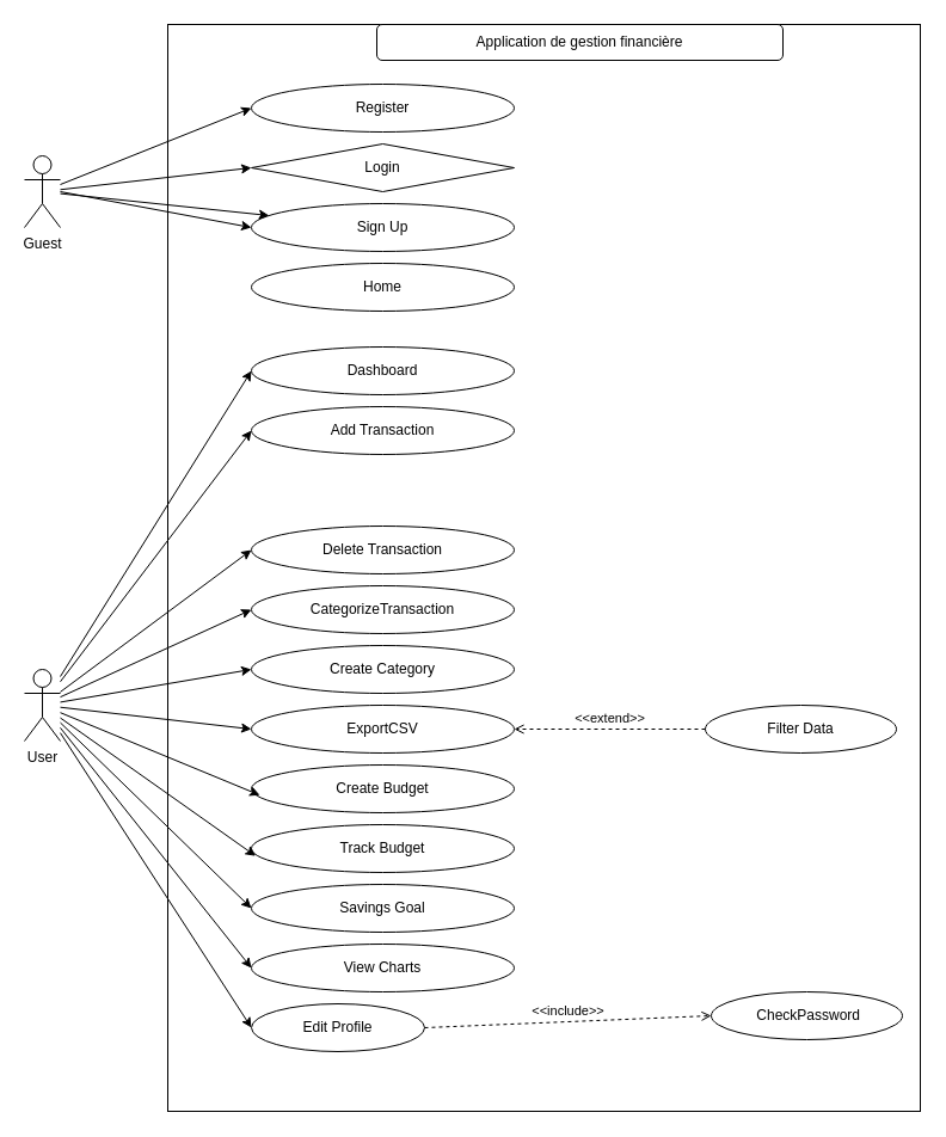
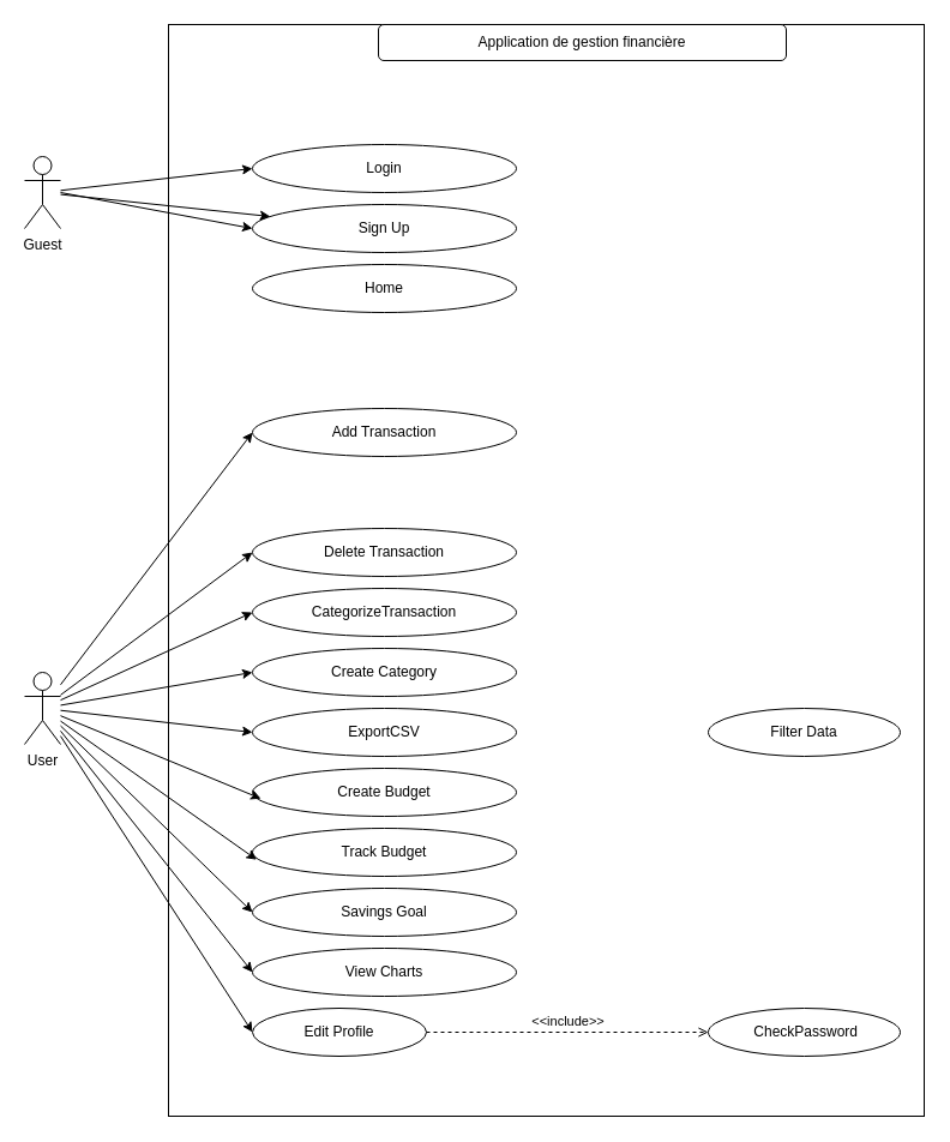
  <mxCell id="0" />
  <mxCell id="1" parent="0" />
  <mxCell id="2" value="" style="rounded=0;whiteSpace=wrap;html=1;" parent="1" vertex="1"><mxGeometry x="140" y="20" width="630" height="910" as="geometry" /></mxCell>
  <mxCell id="3" value="Guest" style="shape=umlActor;verticalLabelPosition=bottom;verticalAlign=top;html=1;outlineConnect=0;" parent="1" vertex="1"><mxGeometry x="20" y="130" width="30" height="60" as="geometry" /></mxCell>
- <mxCell id="4" style="edgeStyle=none;html=1;entryX=0;entryY=0.5;entryDx=0;entryDy=0;" edge="1" parent="1" source="12" target="22"><mxGeometry relative="1" as="geometry"><mxPoint x="70" y="410" as="sourcePoint" /></mxGeometry></mxCell>
  <mxCell id="5" style="edgeStyle=none;html=1;entryX=0;entryY=0.5;entryDx=0;entryDy=0;" edge="1" parent="1" source="12" target="23"><mxGeometry relative="1" as="geometry" /></mxCell>
  <mxCell id="6" style="edgeStyle=none;html=1;entryX=0;entryY=0.5;entryDx=0;entryDy=0;" edge="1" parent="1" source="12" target="25"><mxGeometry relative="1" as="geometry" /></mxCell>
  <mxCell id="7" style="edgeStyle=none;html=1;entryX=0;entryY=0.5;entryDx=0;entryDy=0;" edge="1" parent="1" source="12" target="26"><mxGeometry relative="1" as="geometry" /></mxCell>
  <mxCell id="8" style="edgeStyle=none;html=1;entryX=0;entryY=0.5;entryDx=0;entryDy=0;" edge="1" parent="1" source="12" target="27"><mxGeometry relative="1" as="geometry" /></mxCell>
  <mxCell id="9" style="edgeStyle=none;html=1;entryX=0;entryY=0.5;entryDx=0;entryDy=0;" edge="1" parent="1" source="12" target="31"><mxGeometry relative="1" as="geometry" /></mxCell>
  <mxCell id="10" style="edgeStyle=none;html=1;entryX=0;entryY=0.5;entryDx=0;entryDy=0;" edge="1" parent="1" source="12" target="32"><mxGeometry relative="1" as="geometry" /></mxCell>
  <mxCell id="11" style="edgeStyle=none;html=1;entryX=0;entryY=0.5;entryDx=0;entryDy=0;" edge="1" parent="1" source="12" target="33"><mxGeometry relative="1" as="geometry" /></mxCell>
  <mxCell id="12" value="User" style="shape=umlActor;verticalLabelPosition=bottom;verticalAlign=top;html=1;outlineConnect=0;" parent="1" vertex="1"><mxGeometry x="20" y="560" width="30" height="60" as="geometry" /></mxCell>
- <mxCell id="13" value="Register" style="ellipse;whiteSpace=wrap;html=1;" parent="1" vertex="1"><mxGeometry x="210" y="70" width="220" height="40" as="geometry" /></mxCell>
- <mxCell id="14" value="Login" style="rhombus;whiteSpace=wrap;html=1;" vertex="1" parent="1"><mxGeometry x="210" y="120" width="220" height="40" as="geometry" /></mxCell>
+ <mxCell id="14" value="Login" style="ellipse;whiteSpace=wrap;html=1;" vertex="1" parent="1"><mxGeometry x="210" y="120" width="220" height="40" as="geometry" /></mxCell>
  <mxCell id="15" value="Sign Up" style="ellipse;whiteSpace=wrap;html=1;" vertex="1" parent="1"><mxGeometry x="210" y="170" width="220" height="40" as="geometry" /></mxCell>
  <mxCell id="16" value="Home" style="ellipse;whiteSpace=wrap;html=1;" vertex="1" parent="1"><mxGeometry x="210" y="220" width="220" height="40" as="geometry" /></mxCell>
- <mxCell id="17" value="" style="endArrow=classic;html=1;entryX=0;entryY=0.5;entryDx=0;entryDy=0;" edge="1" parent="1" source="3" target="13"><mxGeometry width="50" height="50" relative="1" as="geometry"><mxPoint x="140" y="290" as="sourcePoint" /><mxPoint x="190" y="240" as="targetPoint" /></mxGeometry></mxCell>
  <mxCell id="18" value="" style="endArrow=classic;html=1;entryX=0;entryY=0.5;entryDx=0;entryDy=0;" edge="1" parent="1" source="3" target="14"><mxGeometry width="50" height="50" relative="1" as="geometry"><mxPoint x="80" y="164" as="sourcePoint" /><mxPoint x="300" y="80" as="targetPoint" /></mxGeometry></mxCell>
  <mxCell id="19" value="" style="endArrow=classic;html=1;entryX=0;entryY=0.5;entryDx=0;entryDy=0;" edge="1" parent="1" target="15"><mxGeometry width="50" height="50" relative="1" as="geometry"><mxPoint x="50" y="160" as="sourcePoint" /><mxPoint x="310" y="90" as="targetPoint" /></mxGeometry></mxCell>
  <mxCell id="20" value="" style="endArrow=classic;html=1;" edge="1" parent="1" source="3" target="15"><mxGeometry width="50" height="50" relative="1" as="geometry"><mxPoint x="100" y="184" as="sourcePoint" /><mxPoint x="320" y="100" as="targetPoint" /></mxGeometry></mxCell>
  <mxCell id="21" value="Application de gestion financière" style="rounded=1;whiteSpace=wrap;html=1;" vertex="1" parent="1"><mxGeometry x="315" y="20" width="340" height="30" as="geometry" /></mxCell>
- <mxCell id="22" value="Dashboard" style="ellipse;whiteSpace=wrap;html=1;" vertex="1" parent="1"><mxGeometry x="210" y="290" width="220" height="40" as="geometry" /></mxCell>
  <mxCell id="23" value="Add Transaction" style="ellipse;whiteSpace=wrap;html=1;" vertex="1" parent="1"><mxGeometry x="210" y="340" width="220" height="40" as="geometry" /></mxCell>
  <mxCell id="24" value="Delete Transaction" style="ellipse;whiteSpace=wrap;html=1;" vertex="1" parent="1"><mxGeometry x="210" y="440" width="220" height="40" as="geometry" /></mxCell>
  <mxCell id="25" value="CategorizeTransaction" style="ellipse;whiteSpace=wrap;html=1;" vertex="1" parent="1"><mxGeometry x="210" y="490" width="220" height="40" as="geometry" /></mxCell>
  <mxCell id="26" value="Create Category" style="ellipse;whiteSpace=wrap;html=1;" vertex="1" parent="1"><mxGeometry x="210" y="540" width="220" height="40" as="geometry" /></mxCell>
  <mxCell id="27" value="ExportCSV" style="ellipse;whiteSpace=wrap;html=1;" vertex="1" parent="1"><mxGeometry x="210" y="590" width="220" height="40" as="geometry" /></mxCell>
  <mxCell id="28" value="Filter Data" style="ellipse;whiteSpace=wrap;html=1;" vertex="1" parent="1"><mxGeometry x="590" y="590" width="160" height="40" as="geometry" /></mxCell>
  <mxCell id="29" value="Create Budget" style="ellipse;whiteSpace=wrap;html=1;" vertex="1" parent="1"><mxGeometry x="210" y="640" width="220" height="40" as="geometry" /></mxCell>
  <mxCell id="30" value="Track Budget" style="ellipse;whiteSpace=wrap;html=1;" vertex="1" parent="1"><mxGeometry x="210" y="690" width="220" height="40" as="geometry" /></mxCell>
  <mxCell id="31" value="Savings Goal" style="ellipse;whiteSpace=wrap;html=1;" vertex="1" parent="1"><mxGeometry x="210" y="740" width="220" height="40" as="geometry" /></mxCell>
  <mxCell id="32" value="View Charts" style="ellipse;whiteSpace=wrap;html=1;" vertex="1" parent="1"><mxGeometry x="210" y="790" width="220" height="40" as="geometry" /></mxCell>
  <mxCell id="33" value="Edit Profile" style="ellipse;whiteSpace=wrap;html=1;" vertex="1" parent="1"><mxGeometry x="210" y="840" width="145" height="40" as="geometry" /></mxCell>
- <mxCell id="34" value="&amp;nbsp;CheckPassword" style="ellipse;whiteSpace=wrap;html=1;" vertex="1" parent="1"><mxGeometry x="595" y="830" width="160" height="40" as="geometry" /></mxCell>
+ <mxCell id="34" value="&amp;nbsp;CheckPassword" style="ellipse;whiteSpace=wrap;html=1;" vertex="1" parent="1"><mxGeometry x="590" y="840" width="160" height="40" as="geometry" /></mxCell>
  <mxCell id="35" style="edgeStyle=none;html=1;entryX=0;entryY=0.5;entryDx=0;entryDy=0;" edge="1" parent="1" source="12" target="24"><mxGeometry relative="1" as="geometry" /></mxCell>
  <mxCell id="36" style="edgeStyle=none;html=1;entryX=0.032;entryY=0.632;entryDx=0;entryDy=0;entryPerimeter=0;" edge="1" parent="1" source="12" target="29"><mxGeometry relative="1" as="geometry" /></mxCell>
  <mxCell id="37" style="edgeStyle=none;html=1;entryX=0.016;entryY=0.655;entryDx=0;entryDy=0;entryPerimeter=0;" edge="1" parent="1" source="12" target="30"><mxGeometry relative="1" as="geometry" /></mxCell>
  <mxCell id="38" value="&amp;lt;&amp;lt;include&amp;gt;&amp;gt;" style="endArrow=open;html=1;rounded=0;align=center;verticalAlign=bottom;dashed=1;endFill=0;labelBackgroundColor=none;exitX=1;exitY=0.5;exitDx=0;exitDy=0;entryX=0;entryY=0.5;entryDx=0;entryDy=0;" edge="1" parent="1" source="33" target="34"><mxGeometry relative="1" as="geometry"><mxPoint x="430" y="859.55" as="sourcePoint" /><mxPoint x="590" y="859.55" as="targetPoint" /></mxGeometry></mxCell>
  <mxCell id="39" value="" style="resizable=0;html=1;align=center;verticalAlign=top;labelBackgroundColor=none;" connectable="0" vertex="1" parent="38"><mxGeometry relative="1" as="geometry" /></mxCell>
- <mxCell id="40" value="&amp;lt;&amp;lt;extend&amp;gt;&amp;gt;" style="endArrow=open;html=1;rounded=0;align=center;verticalAlign=bottom;dashed=1;endFill=0;labelBackgroundColor=none;exitX=0;exitY=0.5;exitDx=0;exitDy=0;entryX=1;entryY=0.5;entryDx=0;entryDy=0;" edge="1" parent="1" source="28" target="27"><mxGeometry relative="1" as="geometry"><mxPoint x="430" y="609.55" as="sourcePoint" /><mxPoint x="590" y="609.55" as="targetPoint" /></mxGeometry></mxCell>
- <mxCell id="41" value="" style="resizable=0;html=1;align=center;verticalAlign=top;labelBackgroundColor=none;" connectable="0" vertex="1" parent="40"><mxGeometry relative="1" as="geometry" /></mxCell>
